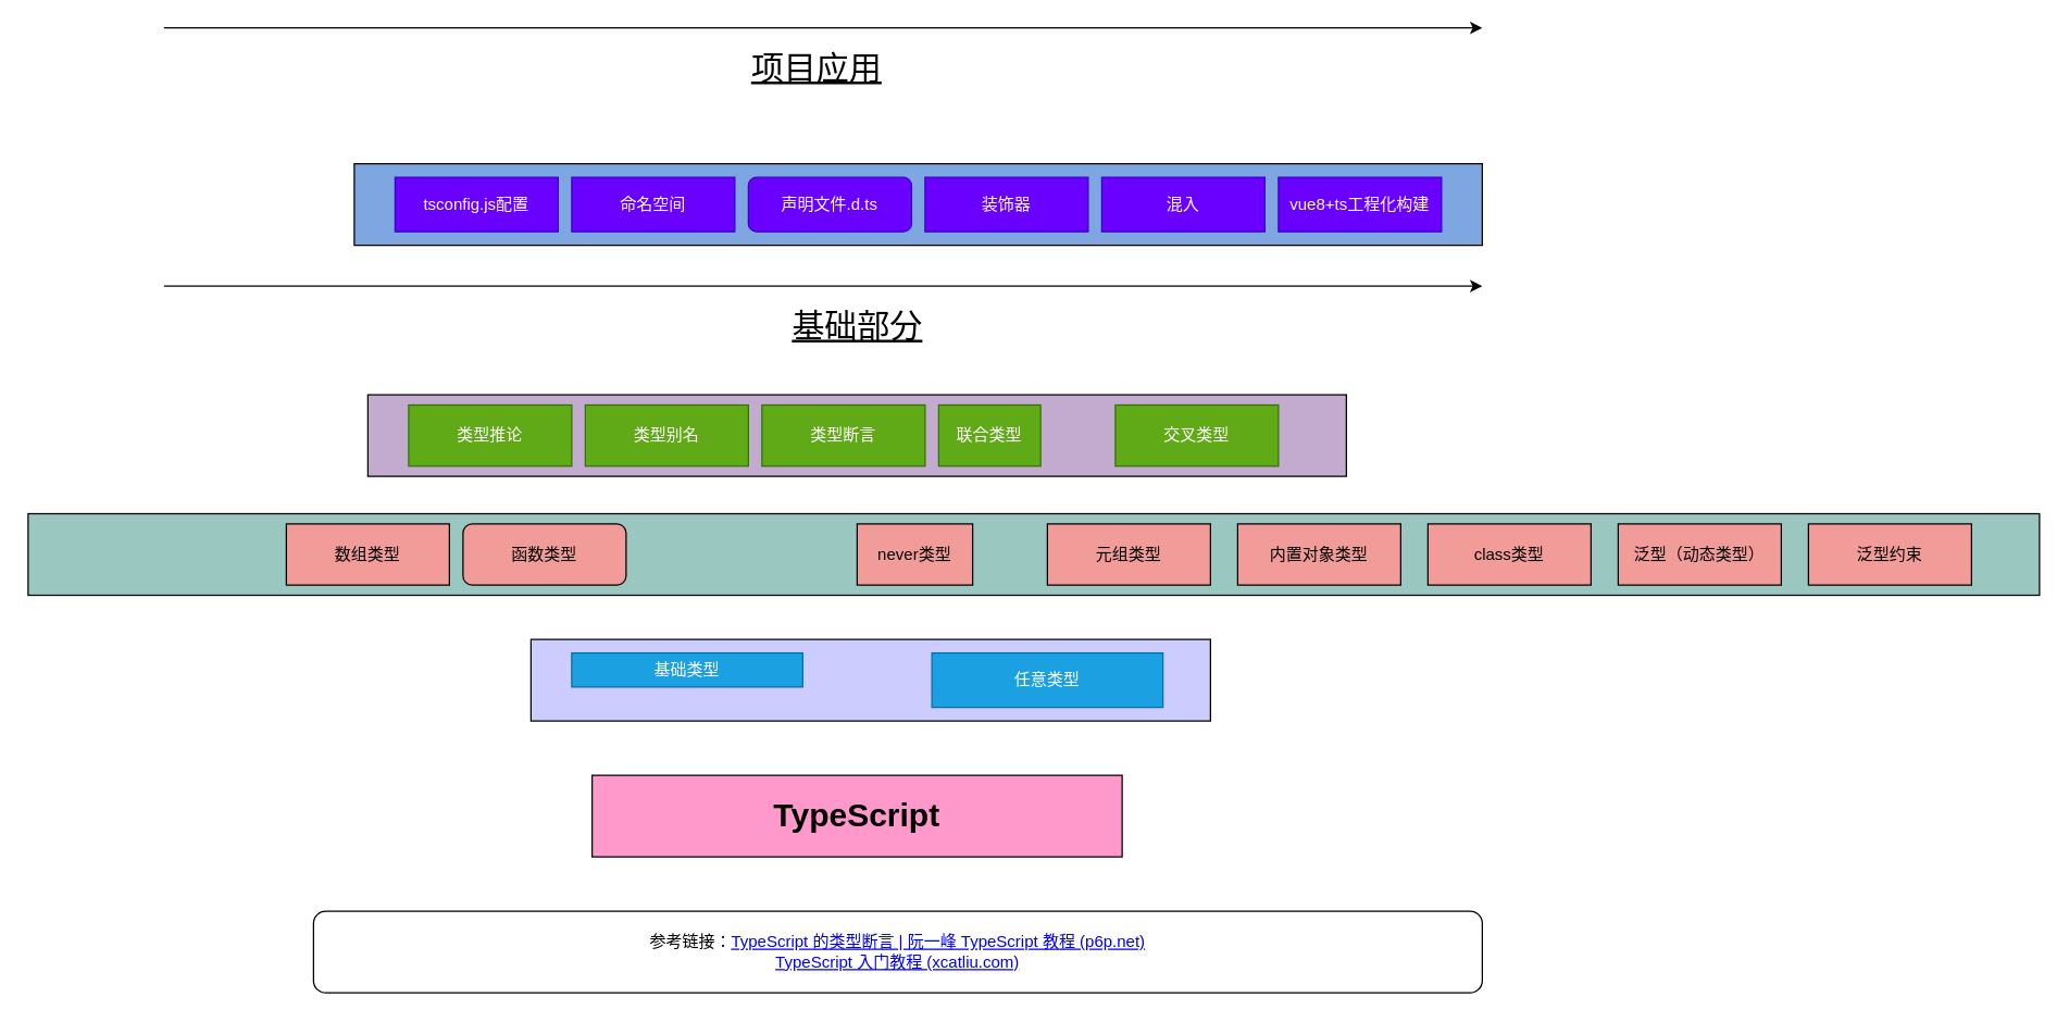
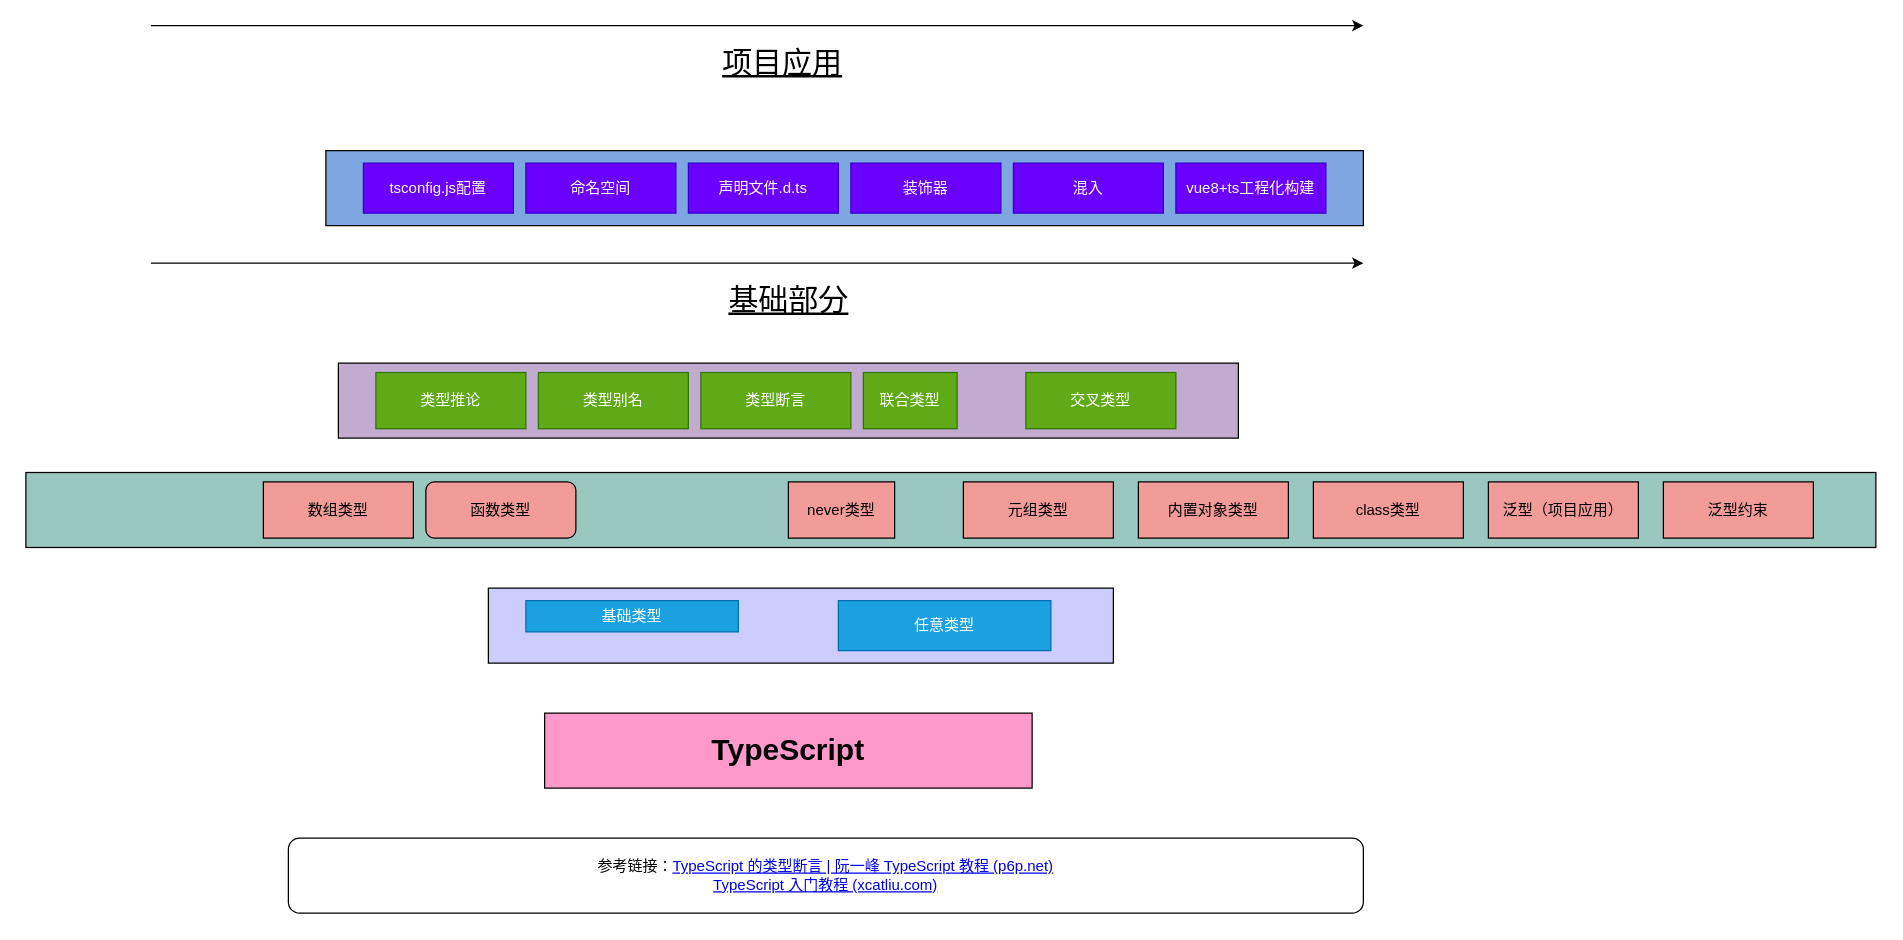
  <mxCell id="0" />
  <mxCell id="1" parent="0" />
  <mxCell id="2" value="&lt;font style=&quot;font-size: 24px&quot;&gt;&lt;b&gt;TypeScript&lt;/b&gt;&lt;/font&gt;" style="rounded=0;whiteSpace=wrap;html=1;fillColor=#FF99CC;" parent="1" vertex="1"><mxGeometry x="435" y="570" width="390" height="60" as="geometry" /></mxCell>
  <mxCell id="3" value="" style="rounded=0;whiteSpace=wrap;html=1;fillColor=#CCCCFF;" parent="1" vertex="1"><mxGeometry x="390" y="470" width="500" height="60" as="geometry" /></mxCell>
  <mxCell id="4" value="基础类型" style="rounded=0;whiteSpace=wrap;html=1;fillColor=#1ba1e2;fontColor=#ffffff;strokeColor=#006EAF;" parent="1" vertex="1"><mxGeometry x="420" y="480" width="170" height="25" as="geometry" /></mxCell>
- <mxCell id="5" value="任意类型" style="rounded=0;whiteSpace=wrap;html=1;fillColor=#1ba1e2;fontColor=#ffffff;strokeColor=#006EAF;" parent="1" vertex="1"><mxGeometry x="685" y="480" width="170" height="40" as="geometry" /></mxCell>
+ <mxCell id="5" value="任意类型" style="rounded=0;whiteSpace=wrap;html=1;fillColor=#1ba1e2;fontColor=#ffffff;strokeColor=#006EAF;" parent="1" vertex="1"><mxGeometry x="670" y="480" width="170" height="40" as="geometry" /></mxCell>
  <mxCell id="6" value="" style="rounded=0;whiteSpace=wrap;html=1;fillColor=#9AC7BF;" parent="1" vertex="1"><mxGeometry x="20" y="377.5" width="1480" height="60" as="geometry" /></mxCell>
  <mxCell id="7" value="数组类型" style="rounded=0;whiteSpace=wrap;html=1;fillColor=#F19C99;" parent="1" vertex="1"><mxGeometry x="210" y="385" width="120" height="45" as="geometry" /></mxCell>
  <mxCell id="8" value="函数类型" style="whiteSpace=wrap;html=1;fillColor=#F19C99;rounded=1;" parent="1" vertex="1"><mxGeometry x="340" y="385" width="120" height="45" as="geometry" /></mxCell>
  <mxCell id="9" value="never类型" style="rounded=0;whiteSpace=wrap;html=1;fillColor=#F19C99;" parent="1" vertex="1"><mxGeometry x="630" y="385" width="85" height="45" as="geometry" /></mxCell>
  <mxCell id="10" value="元组类型" style="rounded=0;whiteSpace=wrap;html=1;fillColor=#F19C99;" parent="1" vertex="1"><mxGeometry x="770" y="385" width="120" height="45" as="geometry" /></mxCell>
  <mxCell id="11" value="内置对象类型" style="rounded=0;whiteSpace=wrap;html=1;fillColor=#F19C99;" parent="1" vertex="1"><mxGeometry x="910" y="385" width="120" height="45" as="geometry" /></mxCell>
  <mxCell id="12" value="class类型" style="rounded=0;whiteSpace=wrap;html=1;fillColor=#F19C99;" parent="1" vertex="1"><mxGeometry x="1050" y="385" width="120" height="45" as="geometry" /></mxCell>
- <mxCell id="13" value="泛型（动态类型）" style="rounded=0;whiteSpace=wrap;html=1;fillColor=#F19C99;" parent="1" vertex="1"><mxGeometry x="1190" y="385" width="120" height="45" as="geometry" /></mxCell>
+ <mxCell id="13" value="泛型（项目应用）" style="rounded=0;whiteSpace=wrap;html=1;fillColor=#F19C99;" parent="1" vertex="1"><mxGeometry x="1190" y="385" width="120" height="45" as="geometry" /></mxCell>
  <mxCell id="14" value="泛型约束" style="rounded=0;whiteSpace=wrap;html=1;fillColor=#F19C99;" parent="1" vertex="1"><mxGeometry x="1330" y="385" width="120" height="45" as="geometry" /></mxCell>
  <mxCell id="15" value="" style="rounded=0;whiteSpace=wrap;html=1;fillColor=#C3ABD0;" parent="1" vertex="1"><mxGeometry x="270" y="290" width="720" height="60" as="geometry" /></mxCell>
  <mxCell id="16" value="类型推论" style="rounded=0;whiteSpace=wrap;html=1;fillColor=#60a917;fontColor=#ffffff;strokeColor=#2D7600;" parent="1" vertex="1"><mxGeometry x="300" y="297.5" width="120" height="45" as="geometry" /></mxCell>
  <mxCell id="17" value="类型别名" style="rounded=0;whiteSpace=wrap;html=1;fillColor=#60a917;fontColor=#ffffff;strokeColor=#2D7600;" parent="1" vertex="1"><mxGeometry x="430" y="297.5" width="120" height="45" as="geometry" /></mxCell>
  <mxCell id="18" value="类型断言" style="rounded=0;whiteSpace=wrap;html=1;fillColor=#60a917;fontColor=#ffffff;strokeColor=#2D7600;" parent="1" vertex="1"><mxGeometry x="560" y="297.5" width="120" height="45" as="geometry" /></mxCell>
  <mxCell id="19" value="联合类型" style="rounded=0;whiteSpace=wrap;html=1;fillColor=#60a917;fontColor=#ffffff;strokeColor=#2D7600;" parent="1" vertex="1"><mxGeometry x="690" y="297.5" width="75" height="45" as="geometry" /></mxCell>
  <mxCell id="20" value="交叉类型" style="rounded=0;whiteSpace=wrap;html=1;fillColor=#60a917;fontColor=#ffffff;strokeColor=#2D7600;" parent="1" vertex="1"><mxGeometry x="820" y="297.5" width="120" height="45" as="geometry" /></mxCell>
  <mxCell id="21" value="" style="endArrow=classic;html=1;" parent="1" edge="1"><mxGeometry width="50" height="50" relative="1" as="geometry"><mxPoint x="120" y="210" as="sourcePoint" /><mxPoint x="1090" y="210" as="targetPoint" /></mxGeometry></mxCell>
  <mxCell id="22" value="&lt;font style=&quot;font-size: 24px&quot;&gt;&lt;u&gt;基础部分&lt;/u&gt;&lt;/font&gt;" style="text;html=1;align=center;verticalAlign=middle;resizable=0;points=[];autosize=1;" parent="1" vertex="1"><mxGeometry x="575" y="230" width="110" height="20" as="geometry" /></mxCell>
  <mxCell id="23" value="" style="rounded=0;whiteSpace=wrap;html=1;fillColor=#7EA6E0;" parent="1" vertex="1"><mxGeometry x="260" y="120" width="830" height="60" as="geometry" /></mxCell>
  <mxCell id="24" value="tsconfig.js配置" style="rounded=0;whiteSpace=wrap;html=1;fillColor=#6a00ff;fontColor=#ffffff;strokeColor=#3700CC;" parent="1" vertex="1"><mxGeometry x="290" y="130" width="120" height="40" as="geometry" /></mxCell>
  <mxCell id="25" value="命名空间" style="rounded=0;whiteSpace=wrap;html=1;fillColor=#6a00ff;fontColor=#ffffff;strokeColor=#3700CC;" parent="1" vertex="1"><mxGeometry x="420" y="130" width="120" height="40" as="geometry" /></mxCell>
- <mxCell id="26" value="声明文件.d.ts" style="whiteSpace=wrap;html=1;fillColor=#6a00ff;fontColor=#ffffff;strokeColor=#3700CC;rounded=1;" parent="1" vertex="1"><mxGeometry x="550" y="130" width="120" height="40" as="geometry" /></mxCell>
+ <mxCell id="26" value="声明文件.d.ts" style="rounded=0;whiteSpace=wrap;html=1;fillColor=#6a00ff;fontColor=#ffffff;strokeColor=#3700CC;" parent="1" vertex="1"><mxGeometry x="550" y="130" width="120" height="40" as="geometry" /></mxCell>
  <mxCell id="27" value="装饰器" style="rounded=0;whiteSpace=wrap;html=1;fillColor=#6a00ff;fontColor=#ffffff;strokeColor=#3700CC;" parent="1" vertex="1"><mxGeometry x="680" y="130" width="120" height="40" as="geometry" /></mxCell>
  <mxCell id="28" value="混入" style="rounded=0;whiteSpace=wrap;html=1;fillColor=#6a00ff;fontColor=#ffffff;strokeColor=#3700CC;" parent="1" vertex="1"><mxGeometry x="810" y="130" width="120" height="40" as="geometry" /></mxCell>
  <mxCell id="29" value="vue8+ts工程化构建" style="rounded=0;whiteSpace=wrap;html=1;fillColor=#6a00ff;fontColor=#ffffff;strokeColor=#3700CC;" parent="1" vertex="1"><mxGeometry x="940" y="130" width="120" height="40" as="geometry" /></mxCell>
  <mxCell id="30" value="" style="endArrow=classic;html=1;" parent="1" edge="1"><mxGeometry width="50" height="50" relative="1" as="geometry"><mxPoint x="120" y="20" as="sourcePoint" /><mxPoint x="1090" y="20" as="targetPoint" /></mxGeometry></mxCell>
- <mxCell id="31" value="&lt;font style=&quot;font-size: 24px&quot;&gt;&lt;u&gt;项目应用&lt;/u&gt;&lt;/font&gt;" style="text;html=1;align=center;verticalAlign=middle;resizable=0;points=[];autosize=1;" parent="1" vertex="1"><mxGeometry x="545" y="40" width="110" height="20" as="geometry" /></mxCell>
+ <mxCell id="31" value="&lt;font style=&quot;font-size: 24px&quot;&gt;&lt;u&gt;项目应用&lt;/u&gt;&lt;/font&gt;" style="text;html=1;align=center;verticalAlign=middle;resizable=0;points=[];autosize=1;" parent="1" vertex="1"><mxGeometry x="570" y="40" width="110" height="20" as="geometry" /></mxCell>
  <mxCell id="32" value="参考链接：&lt;a href=&quot;https://typescript.p6p.net/typescript-tutorial/assert.html&quot;&gt;TypeScript 的类型断言 | 阮一峰 TypeScript 教程 (p6p.net)&lt;/a&gt;&lt;br&gt;&lt;a href=&quot;https://ts.xcatliu.com/&quot;&gt;TypeScript 入门教程 (xcatliu.com)&lt;/a&gt;" style="rounded=1;whiteSpace=wrap;html=1;" parent="1" vertex="1"><mxGeometry x="230" y="670" width="860" height="60" as="geometry" /></mxCell>
